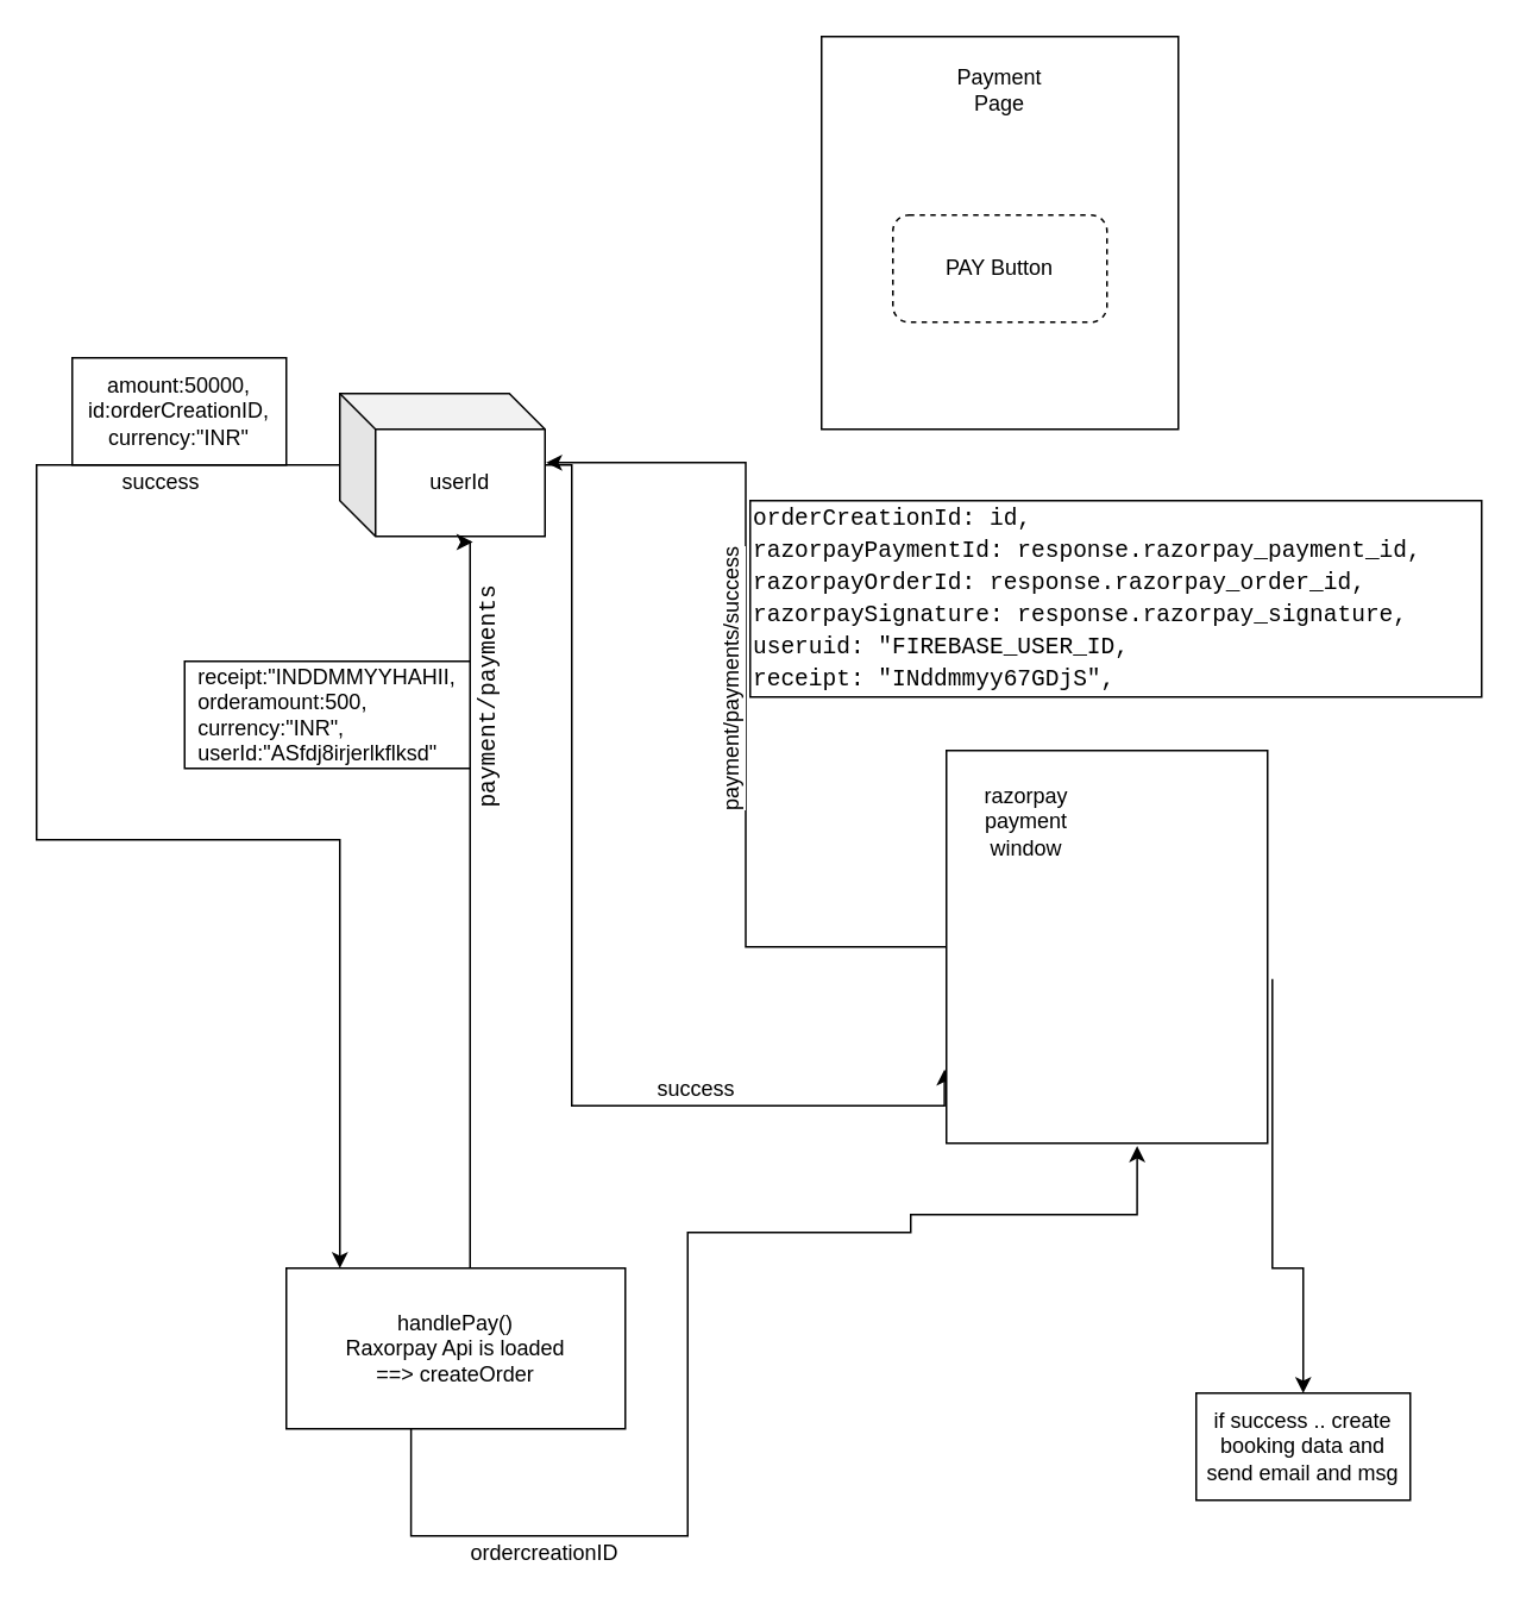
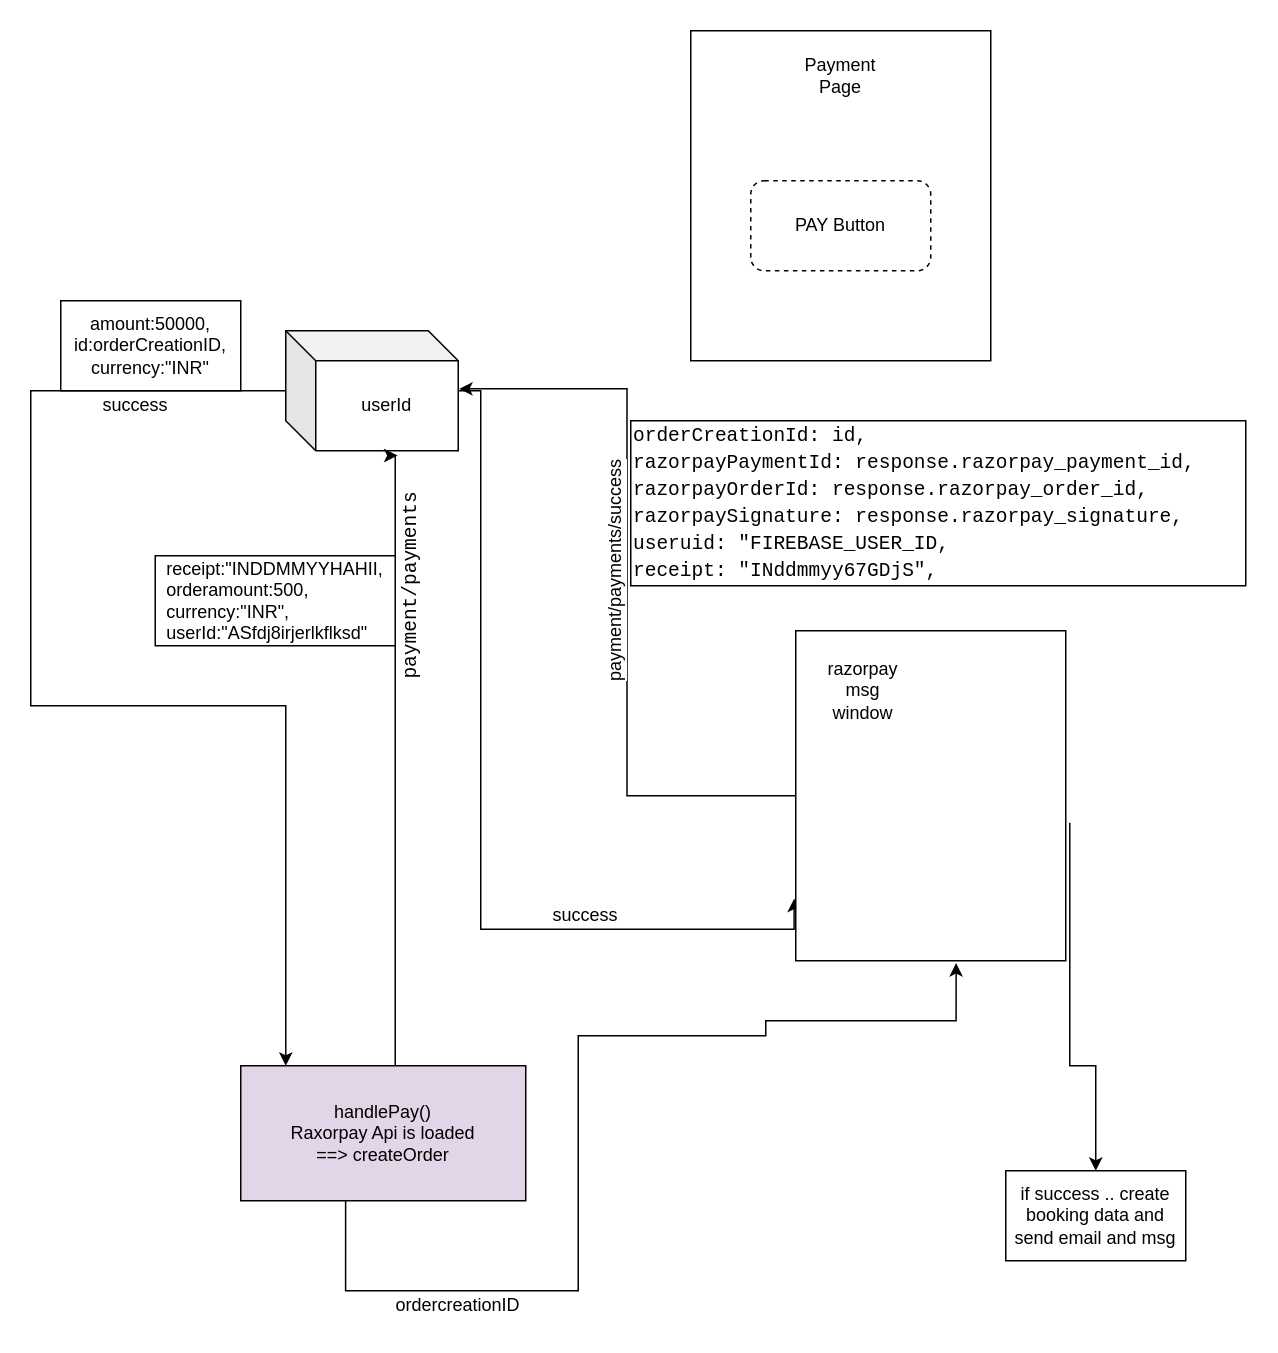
  <mxCell id="0" />
  <mxCell id="1" parent="0" />
  <mxCell id="2" style="edgeStyle=orthogonalEdgeStyle;rounded=0;orthogonalLoop=1;jettySize=auto;html=1;entryX=0.158;entryY=0;entryDx=0;entryDy=0;entryPerimeter=0;fontColor=#000000;" edge="1" parent="1" source="4" target="10"><mxGeometry relative="1" as="geometry"><Array as="points"><mxPoint x="20" y="260" /><mxPoint x="20" y="470" /><mxPoint x="190" y="470" /></Array></mxGeometry></mxCell>
  <mxCell id="3" style="edgeStyle=orthogonalEdgeStyle;rounded=0;orthogonalLoop=1;jettySize=auto;html=1;entryX=-0.006;entryY=0.812;entryDx=0;entryDy=0;entryPerimeter=0;fontColor=#000000;" edge="1" parent="1" source="4" target="17"><mxGeometry relative="1" as="geometry"><Array as="points"><mxPoint x="320" y="260" /><mxPoint x="320" y="619" /></Array></mxGeometry></mxCell>
  <mxCell id="4" value="userId" style="shape=cube;whiteSpace=wrap;html=1;boundedLbl=1;backgroundOutline=1;darkOpacity=0.05;darkOpacity2=0.1;" vertex="1" parent="1"><mxGeometry x="190" y="220" width="115" height="80" as="geometry" /></mxCell>
  <mxCell id="5" value="" style="rounded=0;whiteSpace=wrap;html=1;" vertex="1" parent="1"><mxGeometry x="460" y="20" width="200" height="220" as="geometry" /></mxCell>
  <mxCell id="6" value="Payment Page" style="text;html=1;strokeColor=none;fillColor=none;align=center;verticalAlign=middle;whiteSpace=wrap;rounded=0;" vertex="1" parent="1"><mxGeometry x="540" y="40" width="40" height="20" as="geometry" /></mxCell>
  <mxCell id="7" value="PAY Button" style="rounded=1;whiteSpace=wrap;html=1;dashed=1;" vertex="1" parent="1"><mxGeometry x="500" y="120" width="120" height="60" as="geometry" /></mxCell>
  <mxCell id="8" style="edgeStyle=orthogonalEdgeStyle;rounded=0;orthogonalLoop=1;jettySize=auto;html=1;entryX=0.648;entryY=1.04;entryDx=0;entryDy=0;entryPerimeter=0;" edge="1" parent="1" source="10" target="4"><mxGeometry relative="1" as="geometry"><Array as="points"><mxPoint x="263" y="430" /><mxPoint x="263" y="430" /></Array></mxGeometry></mxCell>
  <mxCell id="9" style="edgeStyle=orthogonalEdgeStyle;rounded=0;orthogonalLoop=1;jettySize=auto;html=1;fontColor=#000000;exitX=0.368;exitY=1;exitDx=0;exitDy=0;exitPerimeter=0;entryX=0.594;entryY=1.007;entryDx=0;entryDy=0;entryPerimeter=0;" edge="1" parent="1" source="10" target="17"><mxGeometry relative="1" as="geometry"><mxPoint x="510" y="665" as="targetPoint" /><Array as="points"><mxPoint x="230" y="860" /><mxPoint x="385" y="860" /><mxPoint x="385" y="690" /><mxPoint x="510" y="690" /><mxPoint x="510" y="680" /><mxPoint x="637" y="680" /></Array></mxGeometry></mxCell>
- <mxCell id="10" value="handlePay()&lt;br&gt;Raxorpay Api is loaded&lt;br&gt;==&amp;gt; createOrder&lt;br&gt;" style="rounded=0;whiteSpace=wrap;html=1;" vertex="1" parent="1"><mxGeometry x="160" y="710" width="190" height="90" as="geometry" /></mxCell>
+ <mxCell id="10" value="handlePay()&lt;br&gt;Raxorpay Api is loaded&lt;br&gt;==&amp;gt; createOrder&lt;br&gt;" style="rounded=0;whiteSpace=wrap;html=1;fillColor=#e1d5e7;" vertex="1" parent="1"><mxGeometry x="160" y="710" width="190" height="90" as="geometry" /></mxCell>
  <mxCell id="11" value="&lt;div style=&quot;font-family: &amp;quot;fira code light&amp;quot;, &amp;quot;anonymous pro regular&amp;quot;, consolas, &amp;quot;courier new&amp;quot;, monospace, consolas, &amp;quot;courier new&amp;quot;, monospace; font-size: 13px; line-height: 18px;&quot;&gt;&lt;span style=&quot;&quot;&gt;payment/payments&lt;/span&gt;&lt;/div&gt;" style="text;html=1;strokeColor=none;fillColor=none;align=center;verticalAlign=middle;whiteSpace=wrap;rounded=0;labelBackgroundColor=#ffffff;rotation=-90;" vertex="1" parent="1"><mxGeometry x="253" y="380" width="40" height="20" as="geometry" /></mxCell>
  <mxCell id="12" value="receipt:&quot;INDDMMYYHAHII,&lt;br&gt;&lt;div style=&quot;text-align: left&quot;&gt;orderamount:500,&lt;/div&gt;&lt;div style=&quot;text-align: left&quot;&gt;currency:&quot;INR&quot;,&lt;/div&gt;&lt;div style=&quot;text-align: left&quot;&gt;userId:&quot;ASfdj8irjerlkflksd&quot;&lt;/div&gt;" style="rounded=0;whiteSpace=wrap;html=1;labelBackgroundColor=#ffffff;fontColor=#000000;" vertex="1" parent="1"><mxGeometry x="103" y="370" width="160" height="60" as="geometry" /></mxCell>
  <mxCell id="13" value="success" style="text;html=1;strokeColor=none;fillColor=none;align=center;verticalAlign=middle;whiteSpace=wrap;rounded=0;labelBackgroundColor=#ffffff;fontColor=#000000;" vertex="1" parent="1"><mxGeometry x="70" y="260" width="40" height="20" as="geometry" /></mxCell>
  <mxCell id="14" value="amount:50000,&lt;br&gt;id:orderCreationID,&lt;br&gt;currency:&quot;INR&quot;" style="rounded=0;whiteSpace=wrap;html=1;labelBackgroundColor=#ffffff;fontColor=#000000;" vertex="1" parent="1"><mxGeometry x="40" y="200" width="120" height="60" as="geometry" /></mxCell>
  <mxCell id="15" style="edgeStyle=orthogonalEdgeStyle;rounded=0;orthogonalLoop=1;jettySize=auto;html=1;entryX=1.005;entryY=0.484;entryDx=0;entryDy=0;entryPerimeter=0;fontColor=#000000;" edge="1" parent="1" source="17" target="4"><mxGeometry relative="1" as="geometry" /></mxCell>
  <mxCell id="16" style="edgeStyle=orthogonalEdgeStyle;rounded=0;orthogonalLoop=1;jettySize=auto;html=1;fontColor=#000000;exitX=1.015;exitY=0.582;exitDx=0;exitDy=0;exitPerimeter=0;" edge="1" parent="1" source="17" target="23"><mxGeometry relative="1" as="geometry"><mxPoint x="730" y="810" as="targetPoint" /></mxGeometry></mxCell>
  <mxCell id="17" value="" style="rounded=0;whiteSpace=wrap;html=1;labelBackgroundColor=#ffffff;fontColor=#000000;" vertex="1" parent="1"><mxGeometry x="530" y="420" width="180" height="220" as="geometry" /></mxCell>
- <mxCell id="18" value="razorpay payment window" style="text;html=1;strokeColor=none;fillColor=none;align=center;verticalAlign=middle;whiteSpace=wrap;rounded=0;labelBackgroundColor=#ffffff;fontColor=#000000;" vertex="1" parent="1"><mxGeometry x="555" y="450" width="40" height="20" as="geometry" /></mxCell>
+ <mxCell id="18" value="razorpay msg window" style="text;html=1;strokeColor=none;fillColor=none;align=center;verticalAlign=middle;whiteSpace=wrap;rounded=0;labelBackgroundColor=#ffffff;fontColor=#000000;" vertex="1" parent="1"><mxGeometry x="555" y="450" width="40" height="20" as="geometry" /></mxCell>
  <mxCell id="19" value="ordercreationID" style="text;html=1;strokeColor=none;fillColor=none;align=center;verticalAlign=middle;whiteSpace=wrap;rounded=0;labelBackgroundColor=#ffffff;fontColor=#000000;" vertex="1" parent="1"><mxGeometry x="285" y="860" width="40" height="20" as="geometry" /></mxCell>
  <mxCell id="20" value="payment/payments/success" style="text;html=1;strokeColor=none;fillColor=none;align=center;verticalAlign=middle;whiteSpace=wrap;rounded=0;labelBackgroundColor=#ffffff;fontColor=#000000;rotation=-90;" vertex="1" parent="1"><mxGeometry x="390" y="370" width="40" height="20" as="geometry" /></mxCell>
  <mxCell id="21" value="&lt;div style=&quot;font-family: &amp;#34;fira code light&amp;#34; , &amp;#34;anonymous pro regular&amp;#34; , &amp;#34;consolas&amp;#34; , &amp;#34;courier new&amp;#34; , monospace , &amp;#34;consolas&amp;#34; , &amp;#34;courier new&amp;#34; , monospace ; font-size: 13px ; line-height: 18px&quot;&gt;&lt;div&gt;orderCreationId:&amp;nbsp;id,&lt;span&gt;&amp;nbsp; razorpayPaymentId:&amp;nbsp;response.razorpay_payment_id,&lt;/span&gt;&lt;span&gt;&amp;nbsp; razorpayOrderId:&amp;nbsp;response.razorpay_order_id,&lt;/span&gt;&lt;/div&gt;&lt;div&gt;razorpaySignature:&amp;nbsp;response.razorpay_signature,&lt;span&gt;&amp;nbsp; useruid: &quot;FIREBASE_USER_ID,&lt;/span&gt;&lt;/div&gt;&lt;div&gt;&lt;span&gt;receipt: &quot;INddmmyy67GDjS&quot;,&lt;/span&gt;&lt;/div&gt;&lt;/div&gt;" style="rounded=0;whiteSpace=wrap;html=1;labelBackgroundColor=none;fontColor=#000000;align=left;" vertex="1" parent="1"><mxGeometry x="420" y="280" width="410" height="110" as="geometry" /></mxCell>
  <mxCell id="22" value="success" style="text;html=1;strokeColor=none;fillColor=none;align=center;verticalAlign=middle;whiteSpace=wrap;rounded=0;labelBackgroundColor=none;fontColor=#000000;" vertex="1" parent="1"><mxGeometry x="370" y="600" width="40" height="20" as="geometry" /></mxCell>
  <mxCell id="23" value="if success .. create booking data and send email and msg" style="rounded=0;whiteSpace=wrap;html=1;labelBackgroundColor=none;fontColor=#000000;" vertex="1" parent="1"><mxGeometry x="670" y="780" width="120" height="60" as="geometry" /></mxCell>
